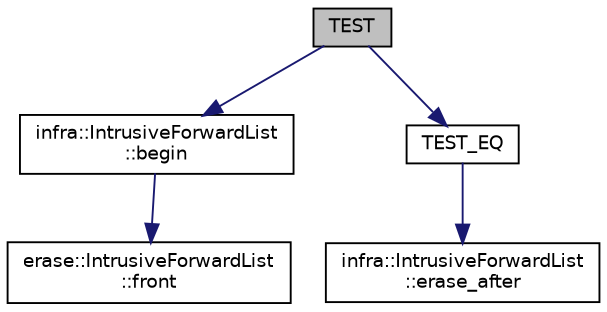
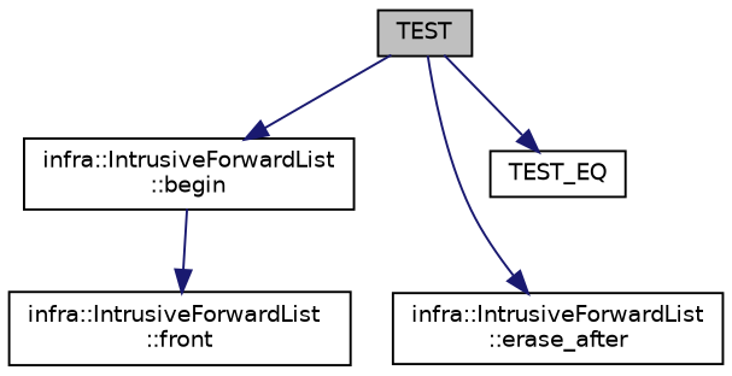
  digraph {
    rankdir=TB
    node [color=black fillcolor=white fontname=Helvetica fontsize=10 shape=record style=filled]
    edge [color=midnightblue fontname=Helvetica fontsize=10 labelfontname=Helvetica labelfontsize=10 style=solid]
    n1 [fillcolor=grey75 fontcolor=black height=0.2 label=TEST width=0.4]
    n2 [height=0.2 label="infra::IntrusiveForwardList\l::begin" width=0.4]
    n3 [height=0.2 label="infra::IntrusiveForwardList\l::erase_after" width=0.4]
    n4 [height=0.2 label=TEST_EQ width=0.4]
-   n5 [height=0.2 label="erase::IntrusiveForwardList\l::front" width=0.4]
+   n5 [height=0.2 label="infra::IntrusiveForwardList\l::front" width=0.4]
    n1 -> n2
-   n4 -> n3
+   n1 -> n3
    n1 -> n4
    n2 -> n5
  }
